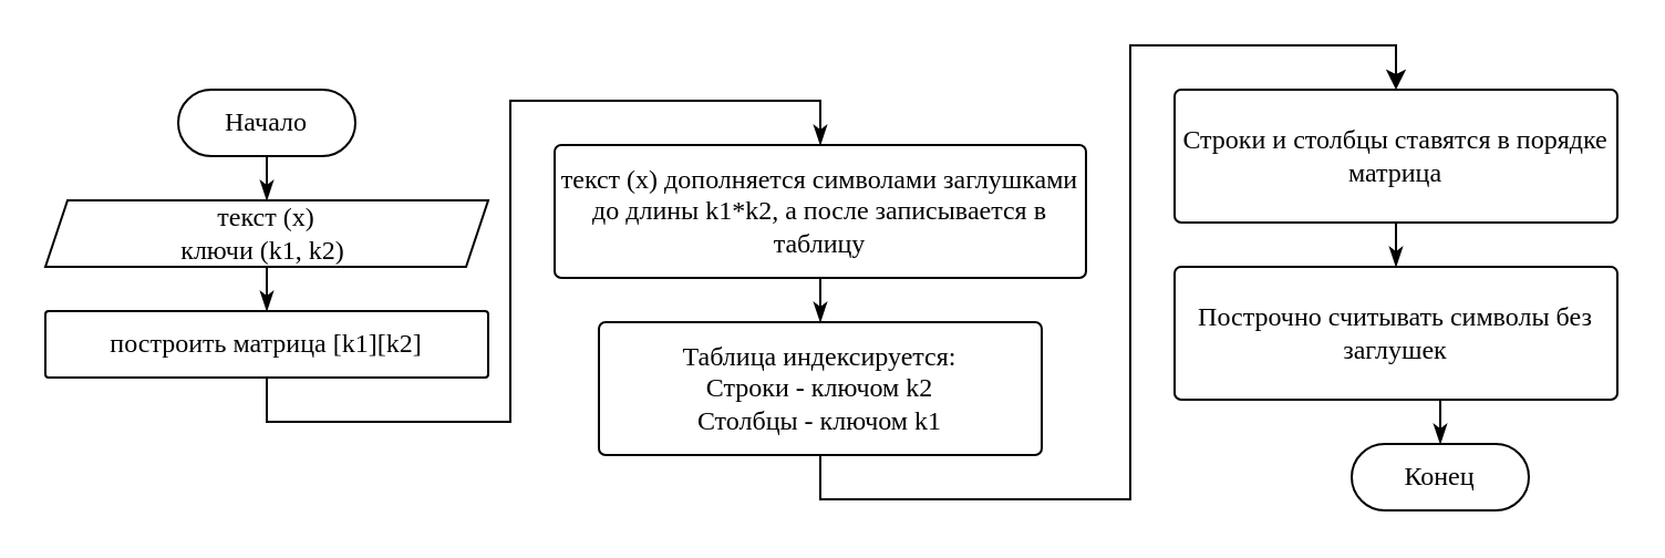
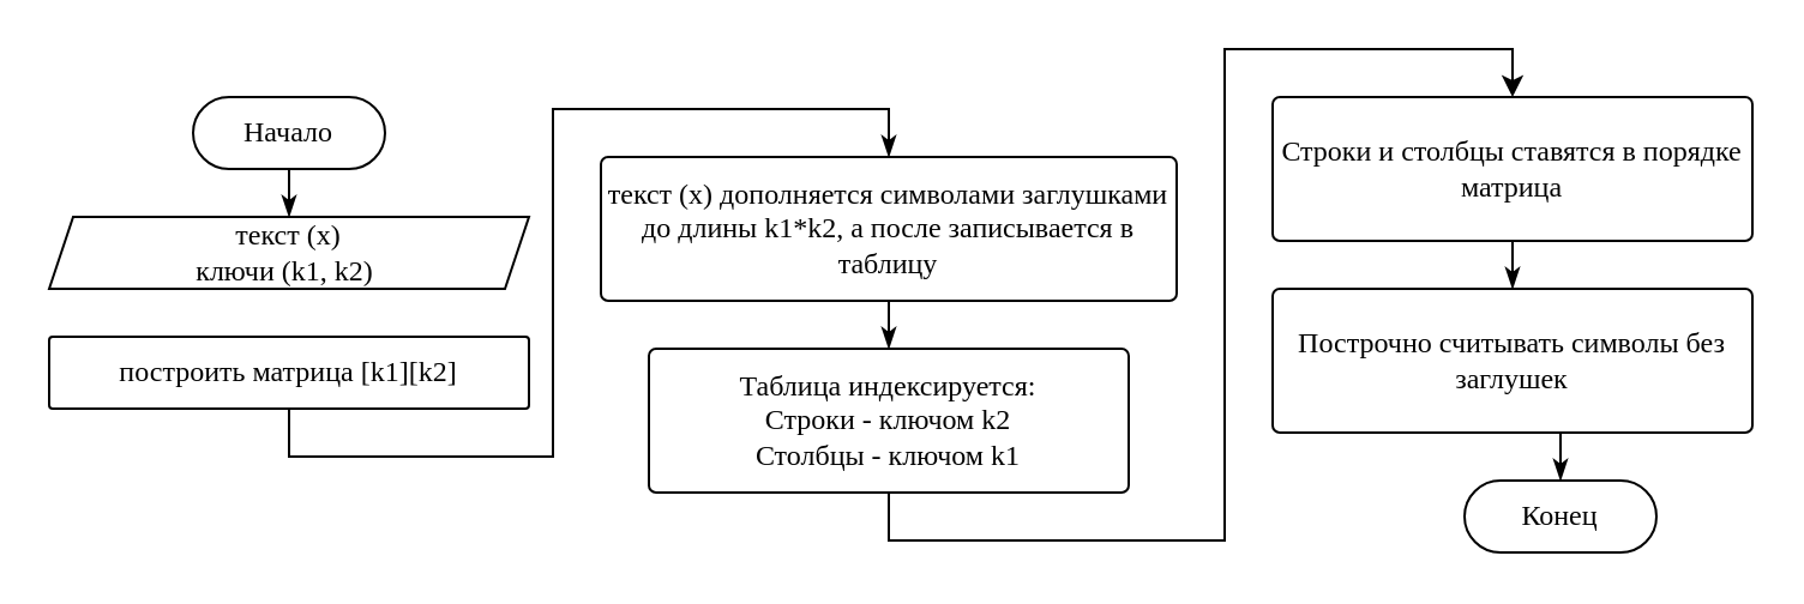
  <mxCell id="0" />
  <mxCell id="1" parent="0" />
  <mxCell id="2" style="edgeStyle=orthogonalEdgeStyle;rounded=0;orthogonalLoop=1;jettySize=auto;html=1;exitX=0.5;exitY=1;exitDx=0;exitDy=0;entryX=0.5;entryY=0;entryDx=0;entryDy=0;endArrow=classicThin;endFill=1;" parent="1" source="3" target="12" edge="1"><mxGeometry relative="1" as="geometry"><Array as="points"><mxPoint x="120" y="190" /><mxPoint x="230" y="190" /><mxPoint x="230" y="45" /><mxPoint x="370" y="45" /></Array></mxGeometry></mxCell>
  <mxCell id="3" value="&lt;font face=&quot;Lucida Console&quot;&gt;построить матрица [k1][k2]&lt;/font&gt;" style="rounded=1;whiteSpace=wrap;html=1;fontSize=12;glass=0;strokeWidth=1;shadow=0;arcSize=5;" parent="1" vertex="1"><mxGeometry y="140" width="200" height="30" as="geometry" x="20" /></mxCell>
  <mxCell id="4" style="edgeStyle=orthogonalEdgeStyle;rounded=0;orthogonalLoop=1;jettySize=auto;html=1;exitX=0.5;exitY=1;exitDx=0;exitDy=0;entryX=0.5;entryY=0;entryDx=0;entryDy=0;endArrow=classicThin;endFill=1;" parent="1" source="5" target="6" edge="1"><mxGeometry relative="1" as="geometry" /></mxCell>
  <mxCell id="5" value="&lt;font face=&quot;Lucida Console&quot;&gt;Начало&lt;/font&gt;" style="rounded=1;whiteSpace=wrap;html=1;fontSize=12;glass=0;strokeWidth=1;shadow=0;arcSize=50;" parent="1" vertex="1"><mxGeometry x="80" y="40" width="80" height="30" as="geometry" /></mxCell>
  <mxCell id="6" value="&lt;font face=&quot;Lucida Console&quot;&gt;текст (x)&lt;br&gt;ключи (k1, k2)&amp;nbsp;&lt;br&gt;&lt;/font&gt;" style="shape=parallelogram;perimeter=parallelogramPerimeter;whiteSpace=wrap;html=1;fixedSize=1;size=10;" parent="1" vertex="1"><mxGeometry y="90" width="200" height="30" as="geometry" x="20" /></mxCell>
  <mxCell id="7" value="&lt;font face=&quot;Lucida Console&quot;&gt;Конец&lt;/font&gt;" style="rounded=1;whiteSpace=wrap;html=1;fontSize=12;glass=0;strokeWidth=1;shadow=0;arcSize=50;" parent="1" vertex="1"><mxGeometry x="610" y="200" width="80" height="30" as="geometry" /></mxCell>
- <mxCell id="8" style="edgeStyle=orthogonalEdgeStyle;rounded=0;orthogonalLoop=1;jettySize=auto;html=1;exitX=0.5;exitY=1;exitDx=0;exitDy=0;entryX=0.5;entryY=0;entryDx=0;entryDy=0;endArrow=classicThin;endFill=1;" parent="1" source="6" target="3" edge="1"><mxGeometry relative="1" as="geometry"><mxPoint x="135" y="80" as="sourcePoint" /><mxPoint x="135" y="100" as="targetPoint" /></mxGeometry></mxCell>
  <mxCell id="9" style="edgeStyle=orthogonalEdgeStyle;rounded=0;orthogonalLoop=1;jettySize=auto;html=1;exitX=0.5;exitY=1;exitDx=0;exitDy=0;entryX=0.5;entryY=0;entryDx=0;entryDy=0;endArrow=classicThin;endFill=1;" parent="1" source="10" target="7" edge="1"><mxGeometry relative="1" as="geometry" /></mxCell>
  <mxCell id="10" value="&lt;font face=&quot;Lucida Console&quot;&gt;Построчно считывать символы без заглушек&lt;/font&gt;" style="rounded=1;whiteSpace=wrap;html=1;fontSize=12;glass=0;strokeWidth=1;shadow=0;arcSize=5;" parent="1" vertex="1"><mxGeometry x="530" y="120" width="200" height="60" as="geometry" /></mxCell>
  <mxCell id="11" style="edgeStyle=orthogonalEdgeStyle;rounded=0;orthogonalLoop=1;jettySize=auto;html=1;exitX=0.5;exitY=1;exitDx=0;exitDy=0;entryX=0.5;entryY=0;entryDx=0;entryDy=0;endArrow=classicThin;endFill=1;" parent="1" source="12" target="14" edge="1"><mxGeometry relative="1" as="geometry" /></mxCell>
  <mxCell id="12" value="&lt;font face=&quot;Lucida Console&quot;&gt;текст (x) дополняется символами заглушками до длины k1*k2, а после записывается в таблицу&lt;/font&gt;" style="rounded=1;whiteSpace=wrap;html=1;fontSize=12;glass=0;strokeWidth=1;shadow=0;arcSize=5;" parent="1" vertex="1"><mxGeometry x="250" y="65" width="240" height="60" as="geometry" /></mxCell>
  <mxCell id="13" style="edgeStyle=orthogonalEdgeStyle;rounded=0;orthogonalLoop=1;jettySize=auto;html=1;exitX=0.5;exitY=1;exitDx=0;exitDy=0;entryX=0.5;entryY=0;entryDx=0;entryDy=0;" parent="1" source="14" target="16" edge="1"><mxGeometry relative="1" as="geometry"><Array as="points"><mxPoint x="370" y="225" /><mxPoint x="510" y="225" /><mxPoint x="510" y="20" /><mxPoint x="630" y="20" /></Array></mxGeometry></mxCell>
  <mxCell id="14" value="&lt;font face=&quot;Lucida Console&quot;&gt;Таблица индексируется:&lt;br&gt;Строки - ключом k2&lt;br&gt;Столбцы - ключом k1&lt;br&gt;&lt;/font&gt;" style="rounded=1;whiteSpace=wrap;html=1;fontSize=12;glass=0;strokeWidth=1;shadow=0;arcSize=5;" parent="1" vertex="1"><mxGeometry x="270" y="145" width="200" height="60" as="geometry" /></mxCell>
  <mxCell id="15" style="edgeStyle=orthogonalEdgeStyle;rounded=0;orthogonalLoop=1;jettySize=auto;html=1;exitX=0.5;exitY=1;exitDx=0;exitDy=0;entryX=0.5;entryY=0;entryDx=0;entryDy=0;endArrow=classicThin;endFill=1;" parent="1" source="16" target="10" edge="1"><mxGeometry relative="1" as="geometry" /></mxCell>
  <mxCell id="16" value="&lt;font face=&quot;Lucida Console&quot;&gt;Строки и столбцы ставятся в порядке матрица&lt;br&gt;&lt;/font&gt;" style="rounded=1;whiteSpace=wrap;html=1;fontSize=12;glass=0;strokeWidth=1;shadow=0;arcSize=5;" parent="1" vertex="1"><mxGeometry x="530" y="40" width="200" height="60" as="geometry" /></mxCell>
